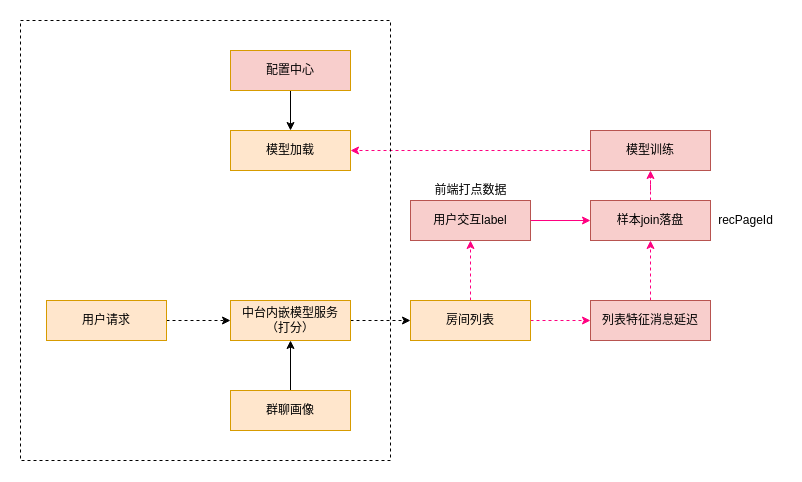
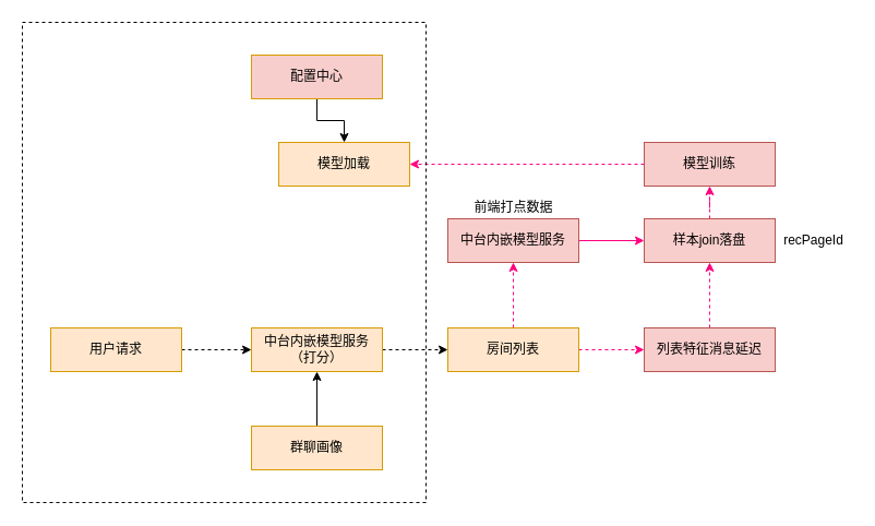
  <mxCell id="0" />
  <mxCell id="1" parent="0" />
  <mxCell id="2" value="" style="edgeStyle=orthogonalEdgeStyle;rounded=0;orthogonalLoop=1;jettySize=auto;html=1;dashed=1;" edge="1" parent="1" source="3" target="10"><mxGeometry relative="1" as="geometry" /></mxCell>
  <mxCell id="3" value="中台内嵌模型服务&lt;br&gt;（打分）" style="rounded=0;whiteSpace=wrap;html=1;fillColor=#ffe6cc;strokeColor=#d79b00;" vertex="1" parent="1"><mxGeometry x="230" y="300" width="120" height="40" as="geometry" /></mxCell>
  <mxCell id="4" value="" style="edgeStyle=orthogonalEdgeStyle;rounded=0;orthogonalLoop=1;jettySize=auto;html=1;strokeColor=#000000;" edge="1" parent="1" source="5" target="19"><mxGeometry relative="1" as="geometry" /></mxCell>
  <mxCell id="5" value="配置中心" style="rounded=0;whiteSpace=wrap;html=1;fillColor=#f8cecc;strokeColor=#d79b00;" vertex="1" parent="1"><mxGeometry x="230" y="50" width="120" height="40" as="geometry" /></mxCell>
  <mxCell id="6" value="" style="edgeStyle=orthogonalEdgeStyle;rounded=0;orthogonalLoop=1;jettySize=auto;html=1;" edge="1" parent="1" source="7" target="3"><mxGeometry relative="1" as="geometry" /></mxCell>
  <mxCell id="7" value="群聊画像" style="rounded=0;whiteSpace=wrap;html=1;fillColor=#ffe6cc;strokeColor=#d79b00;" vertex="1" parent="1"><mxGeometry x="230" y="390" width="120" height="40" as="geometry" /></mxCell>
  <mxCell id="8" value="" style="edgeStyle=orthogonalEdgeStyle;rounded=0;orthogonalLoop=1;jettySize=auto;html=1;dashed=1;strokeColor=#FF0080;" edge="1" parent="1" source="10" target="12"><mxGeometry relative="1" as="geometry" /></mxCell>
  <mxCell id="9" value="" style="edgeStyle=orthogonalEdgeStyle;rounded=0;orthogonalLoop=1;jettySize=auto;html=1;dashed=1;strokeColor=#FF0080;" edge="1" parent="1" source="10" target="16"><mxGeometry relative="1" as="geometry" /></mxCell>
  <mxCell id="10" value="房间列表" style="rounded=0;whiteSpace=wrap;html=1;fillColor=#ffe6cc;strokeColor=#d79b00;" vertex="1" parent="1"><mxGeometry x="410" y="300" width="120" height="40" as="geometry" /></mxCell>
  <mxCell id="11" value="" style="edgeStyle=orthogonalEdgeStyle;rounded=0;orthogonalLoop=1;jettySize=auto;html=1;dashed=1;strokeColor=#FF0080;" edge="1" parent="1" source="12" target="18"><mxGeometry relative="1" as="geometry" /></mxCell>
  <mxCell id="12" value="列表特征消息延迟" style="rounded=0;whiteSpace=wrap;html=1;fillColor=#f8cecc;strokeColor=#b85450;" vertex="1" parent="1"><mxGeometry x="590" y="300" width="120" height="40" as="geometry" /></mxCell>
  <mxCell id="13" value="" style="edgeStyle=orthogonalEdgeStyle;rounded=0;orthogonalLoop=1;jettySize=auto;html=1;dashed=1;" edge="1" parent="1" source="14" target="3"><mxGeometry relative="1" as="geometry" /></mxCell>
  <mxCell id="14" value="用户请求" style="rounded=0;whiteSpace=wrap;html=1;fillColor=#ffe6cc;strokeColor=#d79b00;" vertex="1" parent="1"><mxGeometry x="46" y="300" width="120" height="40" as="geometry" /></mxCell>
  <mxCell id="15" value="" style="edgeStyle=orthogonalEdgeStyle;rounded=0;orthogonalLoop=1;jettySize=auto;html=1;dashed=0;strokeColor=#FF0080;" edge="1" parent="1" source="16" target="18"><mxGeometry relative="1" as="geometry" /></mxCell>
- <mxCell id="16" value="用户交互label" style="rounded=0;whiteSpace=wrap;html=1;fillColor=#f8cecc;strokeColor=#b85450;" vertex="1" parent="1"><mxGeometry x="410" y="200" width="120" height="40" as="geometry" /></mxCell>
+ <mxCell id="16" value="中台内嵌模型服务" style="rounded=0;whiteSpace=wrap;html=1;fillColor=#f8cecc;strokeColor=#b85450;" vertex="1" parent="1"><mxGeometry x="410" y="200" width="120" height="40" as="geometry" /></mxCell>
  <mxCell id="17" value="" style="edgeStyle=orthogonalEdgeStyle;rounded=0;orthogonalLoop=1;jettySize=auto;html=1;dashed=1;strokeColor=#FF0080;" edge="1" parent="1" source="18" target="21"><mxGeometry relative="1" as="geometry" /></mxCell>
  <mxCell id="18" value="样本join落盘" style="rounded=0;whiteSpace=wrap;html=1;fillColor=#f8cecc;strokeColor=#b85450;" vertex="1" parent="1"><mxGeometry x="590" y="200" width="120" height="40" as="geometry" /></mxCell>
- <mxCell id="19" value="模型加载" style="rounded=0;whiteSpace=wrap;html=1;fillColor=#ffe6cc;strokeColor=#d79b00;" vertex="1" parent="1"><mxGeometry x="230" y="130" width="120" height="40" as="geometry" /></mxCell>
+ <mxCell id="19" value="模型加载" style="rounded=0;whiteSpace=wrap;html=1;fillColor=#ffe6cc;strokeColor=#d79b00;" vertex="1" parent="1"><mxGeometry x="255" y="130" width="120" height="40" as="geometry" /></mxCell>
  <mxCell id="20" value="" style="edgeStyle=orthogonalEdgeStyle;rounded=0;orthogonalLoop=1;jettySize=auto;html=1;dashed=1;strokeColor=#FF0080;entryX=1;entryY=0.5;entryDx=0;entryDy=0;" edge="1" parent="1" source="21" target="19"><mxGeometry relative="1" as="geometry"><mxPoint x="480" y="150" as="targetPoint" /></mxGeometry></mxCell>
  <mxCell id="21" value="模型训练" style="rounded=0;whiteSpace=wrap;html=1;fillColor=#f8cecc;strokeColor=#b85450;" vertex="1" parent="1"><mxGeometry x="590" y="130" width="120" height="40" as="geometry" /></mxCell>
  <mxCell id="22" value="recPageId" style="text;html=1;resizable=0;autosize=1;align=center;verticalAlign=middle;points=[];fillColor=none;strokeColor=none;rounded=0;" vertex="1" parent="1"><mxGeometry x="710" y="210" width="70" height="20" as="geometry" /></mxCell>
  <mxCell id="23" value="前端打点数据" style="text;html=1;resizable=0;autosize=1;align=center;verticalAlign=middle;points=[];fillColor=none;strokeColor=none;rounded=0;" vertex="1" parent="1"><mxGeometry x="425" y="180" width="90" height="20" as="geometry" /></mxCell>
  <mxCell id="24" value="" style="rounded=0;whiteSpace=wrap;html=1;fillColor=none;dashed=1;" vertex="1" parent="1"><mxGeometry x="20" y="20" width="370" height="440" as="geometry" /></mxCell>
